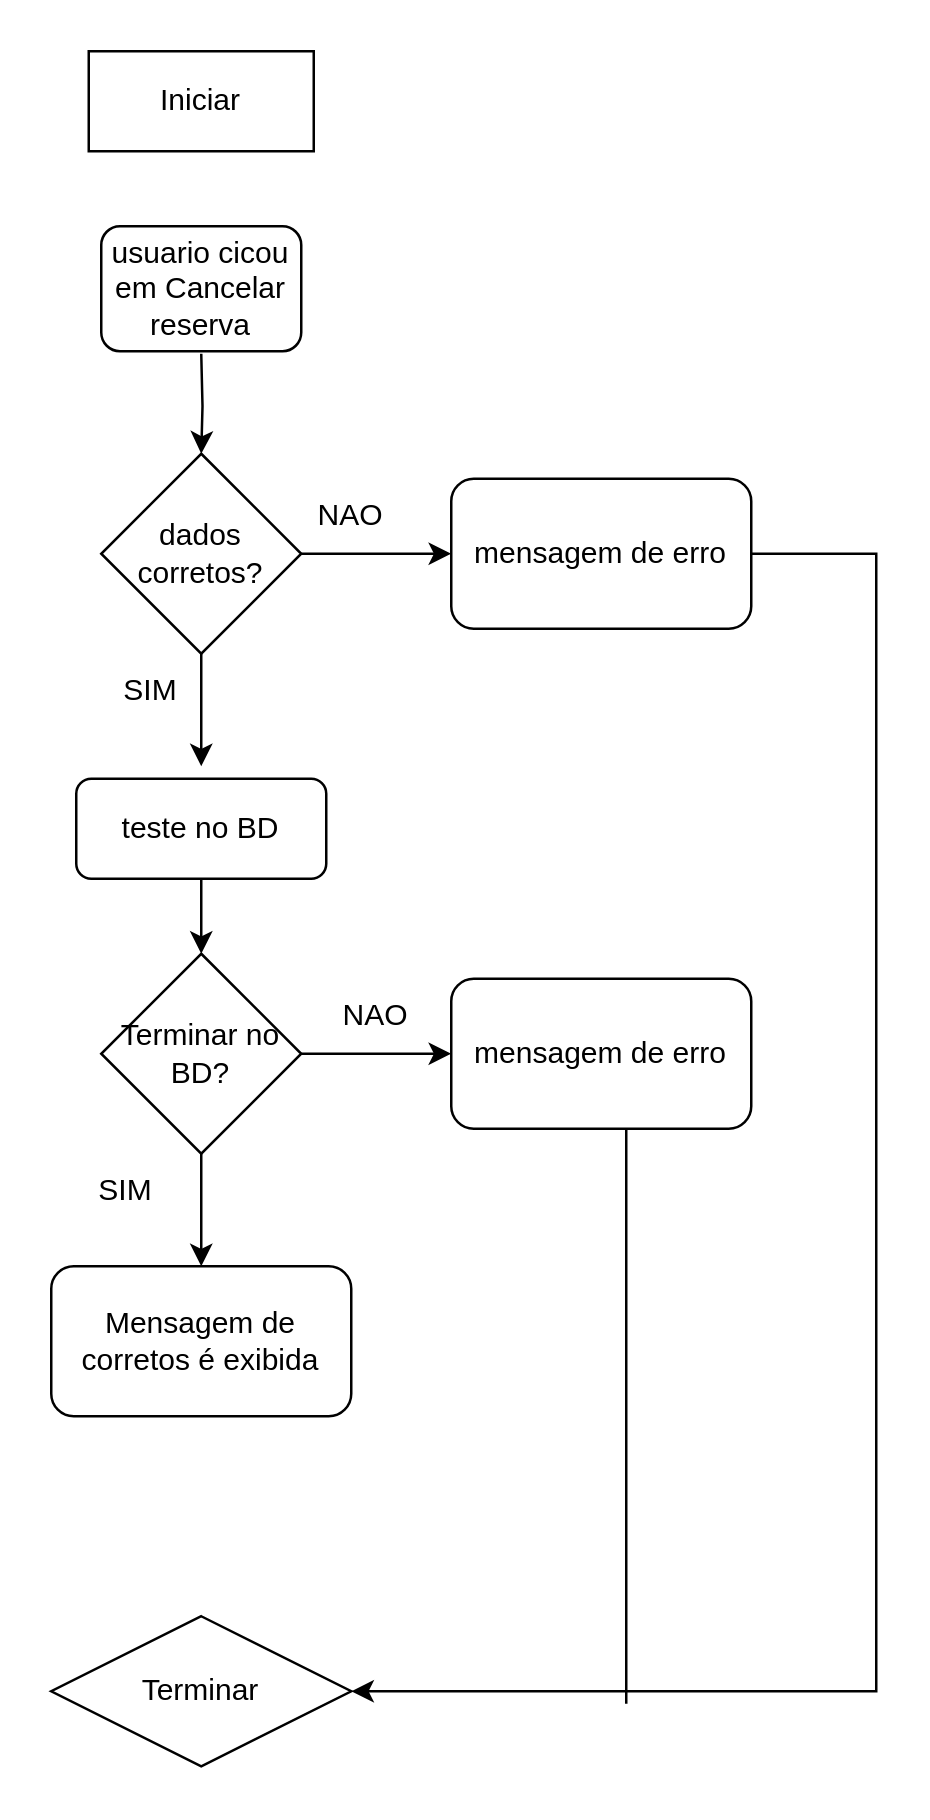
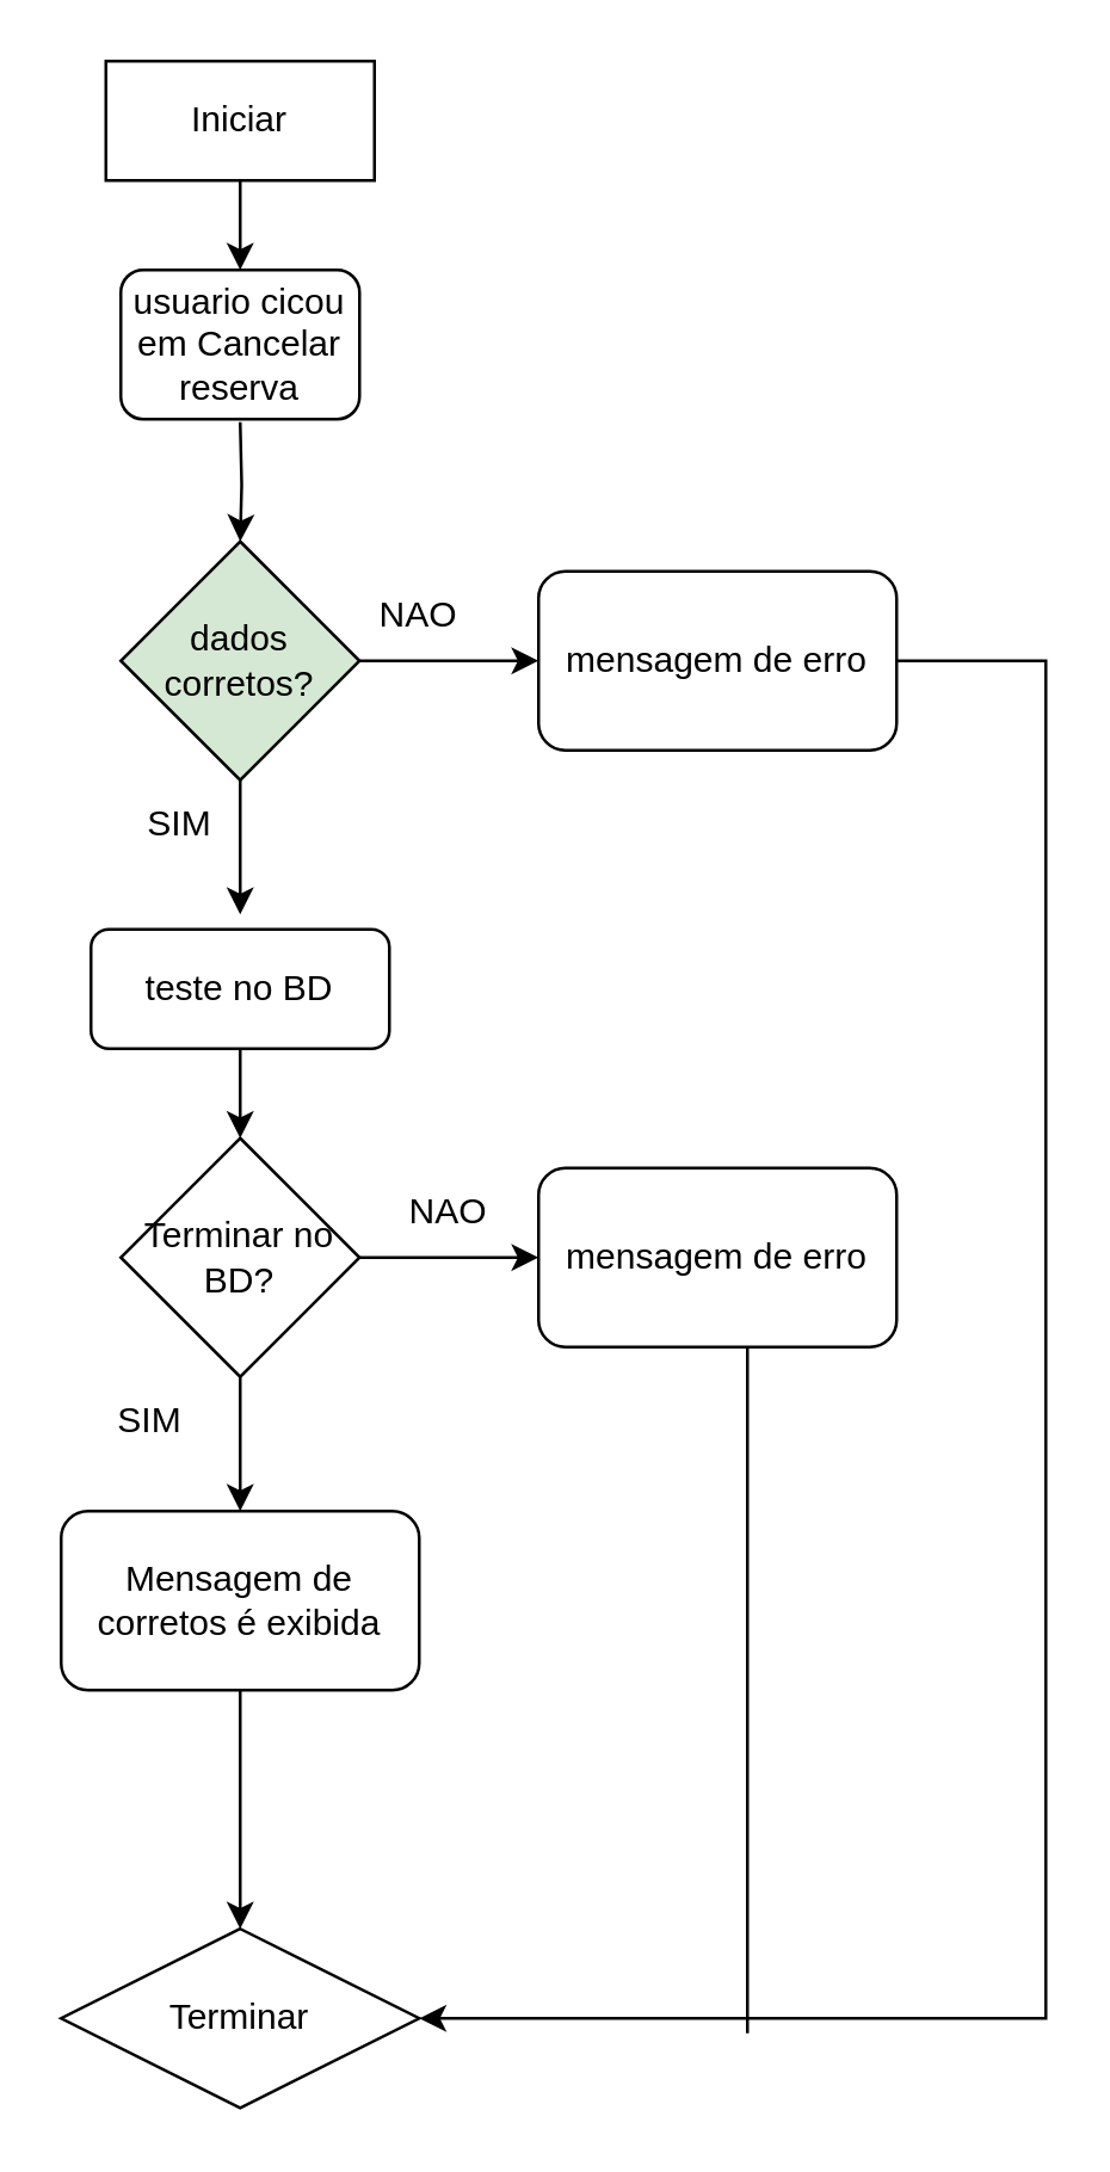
  <mxCell id="0" />
  <mxCell id="1" parent="0" />
+ <mxCell id="2" value="" style="edgeStyle=orthogonalEdgeStyle;rounded=0;orthogonalLoop=1;jettySize=auto;html=1;" edge="1" parent="1" source="3" target="21"><mxGeometry relative="1" as="geometry" /></mxCell>
  <mxCell id="3" value="Iniciar" style="rounded=0;whiteSpace=wrap;html=1;" vertex="1" parent="1"><mxGeometry x="35" y="20" width="90" height="40" as="geometry" /></mxCell>
  <mxCell id="4" value="" style="edgeStyle=orthogonalEdgeStyle;rounded=0;orthogonalLoop=1;jettySize=auto;html=1;" edge="1" parent="1" target="7"><mxGeometry relative="1" as="geometry"><mxPoint x="80" y="141" as="sourcePoint" /></mxGeometry></mxCell>
  <mxCell id="5" value="" style="edgeStyle=orthogonalEdgeStyle;rounded=0;orthogonalLoop=1;jettySize=auto;html=1;" edge="1" parent="1" source="7"><mxGeometry relative="1" as="geometry"><mxPoint x="80" y="306" as="targetPoint" /></mxGeometry></mxCell>
  <mxCell id="6" value="" style="edgeStyle=orthogonalEdgeStyle;rounded=0;orthogonalLoop=1;jettySize=auto;html=1;" edge="1" parent="1" source="7" target="8"><mxGeometry relative="1" as="geometry" /></mxCell>
- <mxCell id="7" value="dados corretos?" style="rhombus;whiteSpace=wrap;html=1;" vertex="1" parent="1"><mxGeometry x="40" y="181" width="80" height="80" as="geometry" /></mxCell>
+ <mxCell id="7" value="dados corretos?" style="rhombus;whiteSpace=wrap;html=1;fillColor=#d5e8d4;" vertex="1" parent="1"><mxGeometry x="40" y="181" width="80" height="80" as="geometry" /></mxCell>
  <mxCell id="8" value="mensagem de erro" style="rounded=1;whiteSpace=wrap;html=1;" vertex="1" parent="1"><mxGeometry x="180" y="191" width="120" height="60" as="geometry" /></mxCell>
  <mxCell id="9" value="NAO" style="text;html=1;strokeColor=none;fillColor=none;align=center;verticalAlign=middle;whiteSpace=wrap;rounded=0;" vertex="1" parent="1"><mxGeometry x="110" y="191" width="60" height="30" as="geometry" /></mxCell>
  <mxCell id="10" value="SIM" style="text;html=1;strokeColor=none;fillColor=none;align=center;verticalAlign=middle;whiteSpace=wrap;rounded=0;" vertex="1" parent="1"><mxGeometry x="30" y="261" width="60" height="30" as="geometry" /></mxCell>
  <mxCell id="11" value="" style="edgeStyle=orthogonalEdgeStyle;rounded=0;orthogonalLoop=1;jettySize=auto;html=1;" edge="1" parent="1" source="12" target="15"><mxGeometry relative="1" as="geometry" /></mxCell>
  <mxCell id="12" value="teste no BD" style="rounded=1;whiteSpace=wrap;html=1;" vertex="1" parent="1"><mxGeometry x="30" y="311" width="100" height="40" as="geometry" /></mxCell>
  <mxCell id="13" value="" style="edgeStyle=orthogonalEdgeStyle;rounded=0;orthogonalLoop=1;jettySize=auto;html=1;" edge="1" parent="1" source="15" target="16"><mxGeometry relative="1" as="geometry" /></mxCell>
  <mxCell id="14" value="" style="edgeStyle=orthogonalEdgeStyle;rounded=0;orthogonalLoop=1;jettySize=auto;html=1;" edge="1" parent="1" source="15" target="18"><mxGeometry relative="1" as="geometry" /></mxCell>
  <mxCell id="15" value="Terminar no BD?" style="rhombus;whiteSpace=wrap;html=1;" vertex="1" parent="1"><mxGeometry x="40" y="381" width="80" height="80" as="geometry" /></mxCell>
  <mxCell id="16" value="mensagem de erro" style="rounded=1;whiteSpace=wrap;html=1;" vertex="1" parent="1"><mxGeometry x="180" y="391" width="120" height="60" as="geometry" /></mxCell>
+ <mxCell id="17" value="" style="edgeStyle=orthogonalEdgeStyle;rounded=0;orthogonalLoop=1;jettySize=auto;html=1;" edge="1" parent="1" source="18" target="22"><mxGeometry relative="1" as="geometry" /></mxCell>
  <mxCell id="18" value="Mensagem de corretos é exibida" style="rounded=1;whiteSpace=wrap;html=1;" vertex="1" parent="1"><mxGeometry x="20" y="506" width="120" height="60" as="geometry" /></mxCell>
  <mxCell id="19" value="NAO" style="text;html=1;strokeColor=none;fillColor=none;align=center;verticalAlign=middle;whiteSpace=wrap;rounded=0;" vertex="1" parent="1"><mxGeometry x="120" y="391" width="60" height="30" as="geometry" /></mxCell>
  <mxCell id="20" value="SIM" style="text;html=1;strokeColor=none;fillColor=none;align=center;verticalAlign=middle;whiteSpace=wrap;rounded=0;" vertex="1" parent="1"><mxGeometry x="20" y="461" width="60" height="30" as="geometry" /></mxCell>
  <mxCell id="21" value="usuario cicou em Cancelar reserva" style="rounded=1;whiteSpace=wrap;html=1;" vertex="1" parent="1"><mxGeometry x="40" y="90" width="80" height="50" as="geometry" /></mxCell>
  <mxCell id="22" value="Terminar" style="rhombus;whiteSpace=wrap;html=1;" vertex="1" parent="1"><mxGeometry x="20" y="646" width="120" height="60" as="geometry" /></mxCell>
  <mxCell id="23" value="" style="edgeStyle=none;orthogonalLoop=1;jettySize=auto;html=1;rounded=0;" edge="1" parent="1" source="8" target="22"><mxGeometry width="100" relative="1" as="geometry"><mxPoint x="190" y="281" as="sourcePoint" /><mxPoint x="340" y="671" as="targetPoint" /><Array as="points"><mxPoint x="350" y="221" /><mxPoint x="350" y="676" /></Array></mxGeometry></mxCell>
  <mxCell id="24" value="" style="endArrow=none;html=1;rounded=0;" edge="1" parent="1"><mxGeometry width="50" height="50" relative="1" as="geometry"><mxPoint x="250" y="681" as="sourcePoint" /><mxPoint x="250" y="451" as="targetPoint" /></mxGeometry></mxCell>
